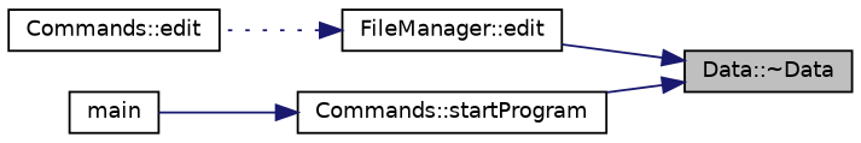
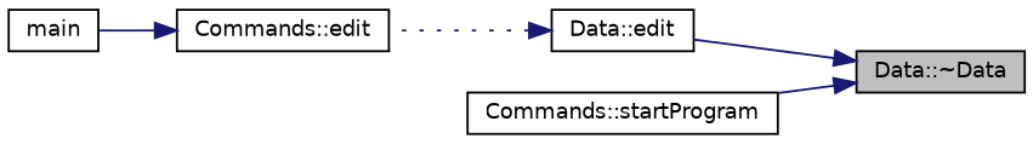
  digraph {
    rankdir=RL
    node [color=black fillcolor=white fontname=Helvetica fontsize=10 shape=record style=filled]
    edge [color=midnightblue dir=back fontname=Helvetica fontsize=10 labelfontname=Helvetica labelfontsize=10 style=solid]
    n1 [fillcolor=grey75 fontcolor=black height=0.2 label="Data::~Data" width=0.4]
-   n2 [height=0.2 label="FileManager::edit" width=0.4]
+   n2 [height=0.2 label="Data::edit" width=0.4]
    n3 [height=0.2 label="Commands::startProgram" width=0.4]
    n4 [height=0.2 label="Commands::edit" width=0.4]
    n5 [height=0.2 label=main width=0.4]
    n1 -> n2
    n1 -> n3
    n2 -> n4 [style=dotted]
-   n3 -> n5
+   n4 -> n5
  }
